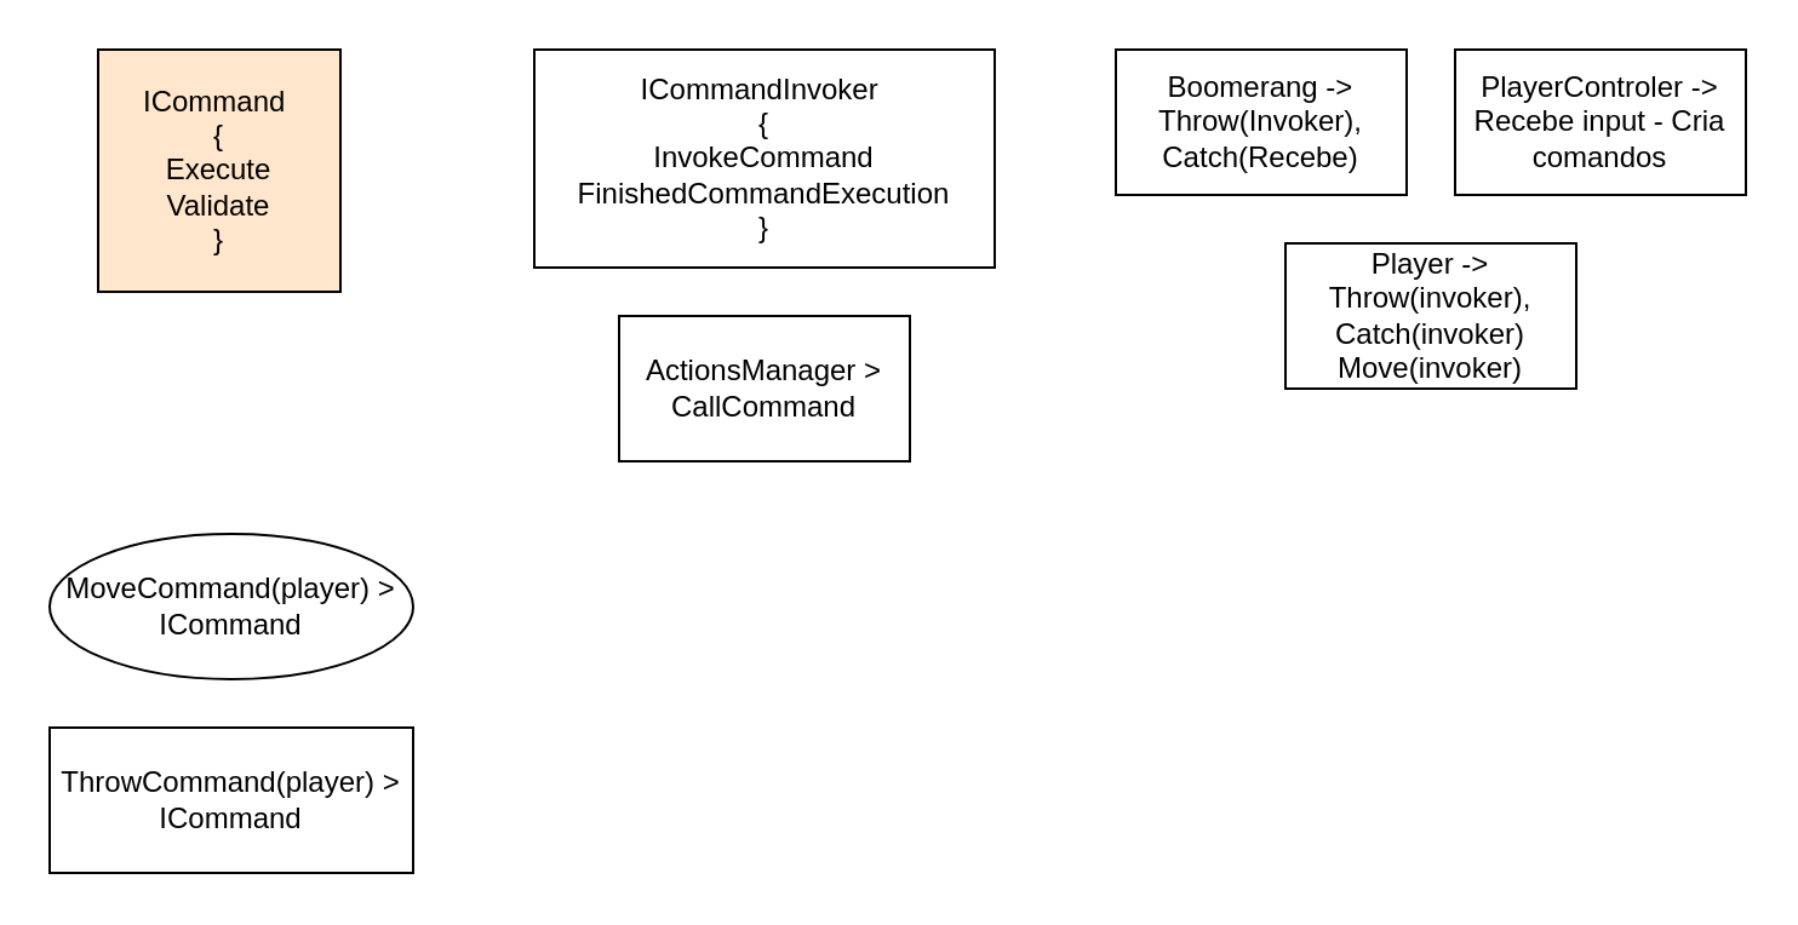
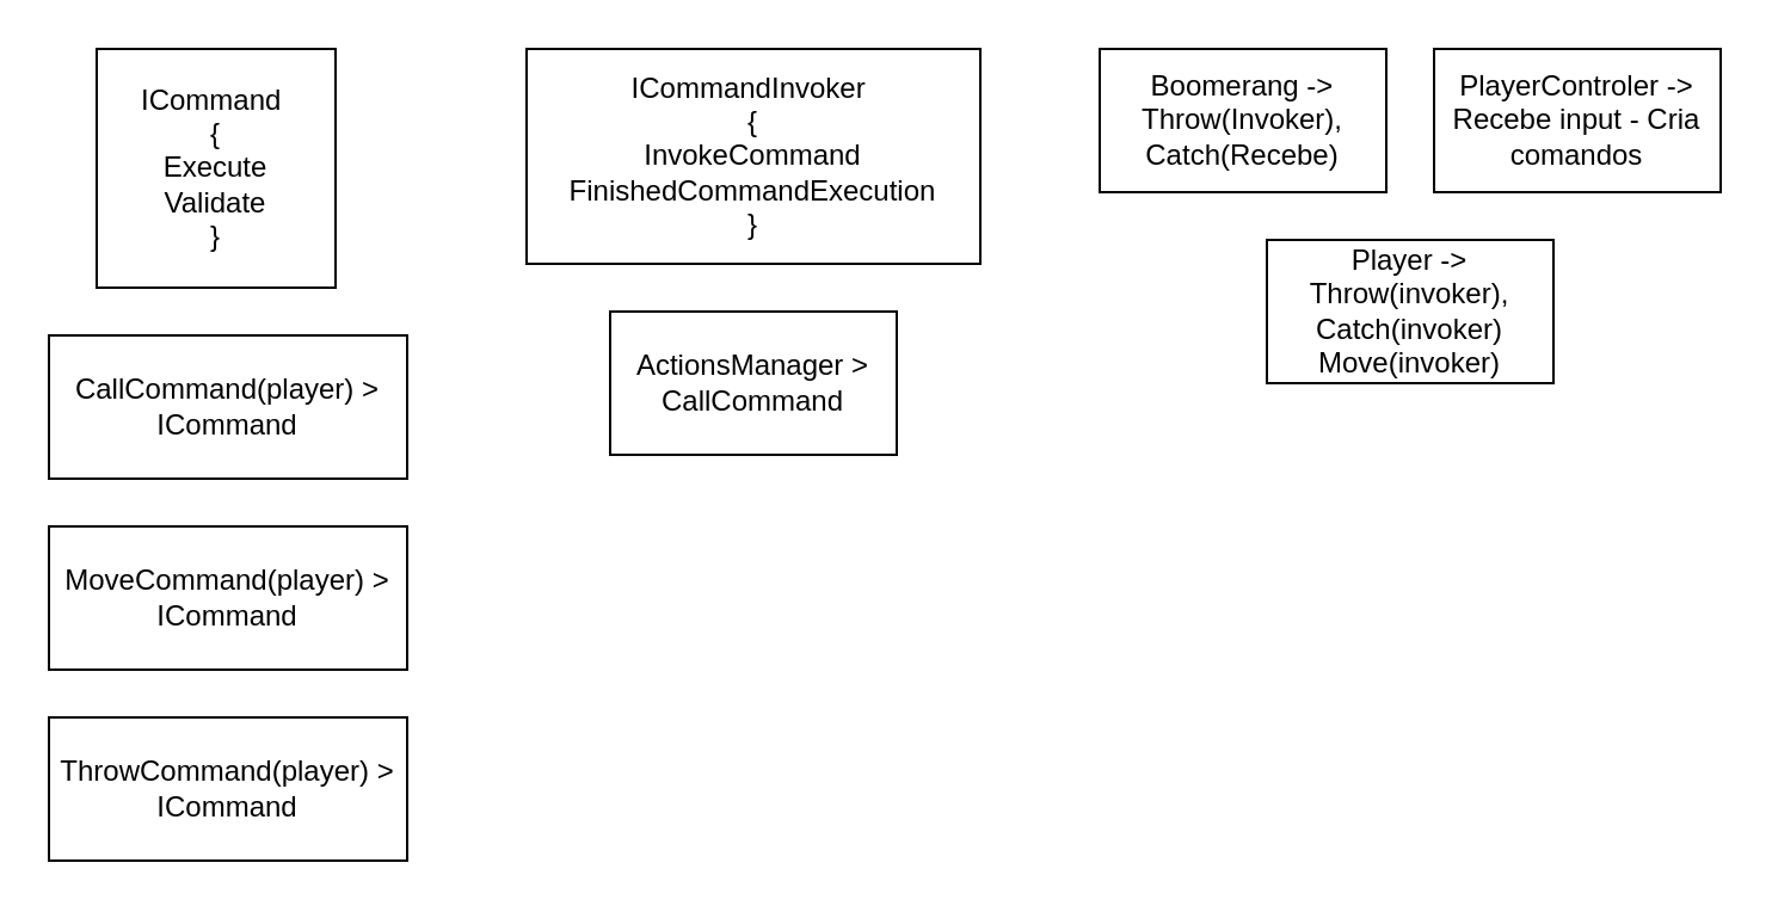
  <mxCell id="0" />
  <mxCell id="1" parent="0" />
- <mxCell id="2" value="ICommand&amp;nbsp;&lt;div&gt;{&lt;div&gt;Execute&lt;/div&gt;&lt;div&gt;Validate&lt;/div&gt;&lt;div&gt;}&lt;/div&gt;&lt;/div&gt;" style="rounded=0;whiteSpace=wrap;html=1;fillColor=#ffe6cc;" vertex="1" parent="1"><mxGeometry x="40" y="20" width="100" height="100" as="geometry" /></mxCell>
+ <mxCell id="2" value="ICommand&amp;nbsp;&lt;div&gt;{&lt;div&gt;Execute&lt;/div&gt;&lt;div&gt;Validate&lt;/div&gt;&lt;div&gt;}&lt;/div&gt;&lt;/div&gt;" style="rounded=0;whiteSpace=wrap;html=1;" vertex="1" parent="1"><mxGeometry x="40" y="20" width="100" height="100" as="geometry" /></mxCell>
  <mxCell id="3" value="ICommandInvoker&amp;nbsp;&lt;div&gt;{&lt;br&gt;&lt;div&gt;InvokeCommand&lt;/div&gt;&lt;div&gt;FinishedCommandExecution&lt;/div&gt;&lt;/div&gt;&lt;div&gt;}&lt;/div&gt;" style="rounded=0;whiteSpace=wrap;html=1;" vertex="1" parent="1"><mxGeometry x="220" y="20" width="190" height="90" as="geometry" /></mxCell>
  <mxCell id="4" value="ActionsManager &amp;gt; CallCommand" style="rounded=0;whiteSpace=wrap;html=1;" vertex="1" parent="1"><mxGeometry x="255" y="130" width="120" height="60" as="geometry" /></mxCell>
  <mxCell id="5" value="Boomerang -&amp;gt; Throw(Invoker),&lt;div&gt;Catch(Recebe)&lt;/div&gt;" style="whiteSpace=wrap;html=1;" vertex="1" parent="1"><mxGeometry x="460" y="20" width="120" height="60" as="geometry" /></mxCell>
- <mxCell id="7" value="MoveCommand(player) &amp;gt; ICommand" style="ellipse;whiteSpace=wrap;html=1;" vertex="1" parent="1"><mxGeometry x="20" y="220" width="150" height="60" as="geometry" /></mxCell>
+ <mxCell id="6" value="CallCommand(player) &amp;gt; ICommand" style="whiteSpace=wrap;html=1;" vertex="1" parent="1"><mxGeometry x="20" y="140" width="150" height="60" as="geometry" /></mxCell>
+ <mxCell id="7" value="MoveCommand(player) &amp;gt; ICommand" style="whiteSpace=wrap;html=1;" vertex="1" parent="1"><mxGeometry x="20" y="220" width="150" height="60" as="geometry" /></mxCell>
  <mxCell id="8" value="PlayerControler -&amp;gt; Recebe input - Cria comandos" style="whiteSpace=wrap;html=1;" vertex="1" parent="1"><mxGeometry x="600" y="20" width="120" height="60" as="geometry" /></mxCell>
  <mxCell id="9" value="ThrowCommand(player) &amp;gt; ICommand" style="whiteSpace=wrap;html=1;" vertex="1" parent="1"><mxGeometry x="20" y="300" width="150" height="60" as="geometry" /></mxCell>
  <mxCell id="10" value="Player -&amp;gt; Throw(invoker),&lt;div&gt;Catch(invoker)&lt;/div&gt;&lt;div&gt;Move(invoker)&lt;/div&gt;" style="whiteSpace=wrap;html=1;" vertex="1" parent="1"><mxGeometry x="530" y="100" width="120" height="60" as="geometry" /></mxCell>
